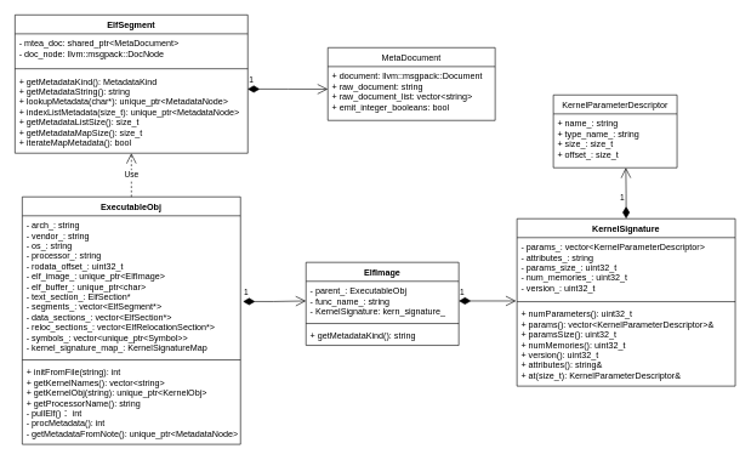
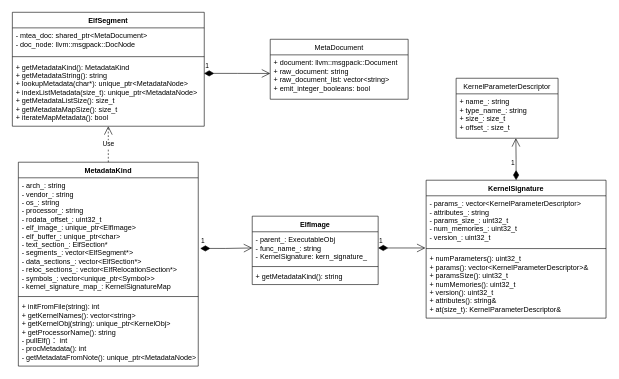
  <mxCell id="0" />
  <mxCell id="1" parent="0" />
  <mxCell id="2" value="ElfImage" style="swimlane;fontStyle=1;align=center;verticalAlign=top;childLayout=stackLayout;horizontal=1;startSize=26;horizontalStack=0;resizeParent=1;resizeParentMax=0;resizeLast=0;collapsible=1;marginBottom=0;" vertex="1" parent="1"><mxGeometry x="420" y="360" width="210" height="114" as="geometry"><mxRectangle x="130" y="130" width="100" height="30" as="alternateBounds" /></mxGeometry></mxCell>
  <mxCell id="3" value="- parent_: ExecutableObj&#10;- func_name_: string&#10;- KernelSignature: kern_signature_" style="text;strokeColor=none;fillColor=none;align=left;verticalAlign=top;spacingLeft=4;spacingRight=4;overflow=hidden;rotatable=0;points=[[0,0.5],[1,0.5]];portConstraint=eastwest;" vertex="1" parent="2"><mxGeometry y="26" width="210" height="54" as="geometry" /></mxCell>
  <mxCell id="4" value="" style="line;strokeWidth=1;fillColor=none;align=left;verticalAlign=middle;spacingTop=-1;spacingLeft=3;spacingRight=3;rotatable=0;labelPosition=right;points=[];portConstraint=eastwest;strokeColor=inherit;" vertex="1" parent="2"><mxGeometry y="80" width="210" height="8" as="geometry" /></mxCell>
  <mxCell id="5" value="+ getMetadataKind(): string" style="text;strokeColor=none;fillColor=none;align=left;verticalAlign=top;spacingLeft=4;spacingRight=4;overflow=hidden;rotatable=0;points=[[0,0.5],[1,0.5]];portConstraint=eastwest;" vertex="1" parent="2"><mxGeometry y="88" width="210" height="26" as="geometry" /></mxCell>
  <mxCell id="6" value="KernelSignature" style="swimlane;fontStyle=1;align=center;verticalAlign=top;childLayout=stackLayout;horizontal=1;startSize=26;horizontalStack=0;resizeParent=1;resizeParentMax=0;resizeLast=0;collapsible=1;marginBottom=0;" vertex="1" parent="1"><mxGeometry x="710" y="300" width="300" height="230" as="geometry" /></mxCell>
  <mxCell id="7" value="- params_: vector&lt;KernelParameterDescriptor&gt;&#10;- attributes_: string&#10;- params_size_: uint32_t&#10;- num_memories_: uint32_t&#10;- version_: uint32_t" style="text;strokeColor=none;fillColor=none;align=left;verticalAlign=top;spacingLeft=4;spacingRight=4;overflow=hidden;rotatable=0;points=[[0,0.5],[1,0.5]];portConstraint=eastwest;" vertex="1" parent="6"><mxGeometry y="26" width="300" height="84" as="geometry" /></mxCell>
  <mxCell id="8" value="" style="line;strokeWidth=1;fillColor=none;align=left;verticalAlign=middle;spacingTop=-1;spacingLeft=3;spacingRight=3;rotatable=0;labelPosition=right;points=[];portConstraint=eastwest;strokeColor=inherit;" vertex="1" parent="6"><mxGeometry y="110" width="300" height="8" as="geometry" /></mxCell>
  <mxCell id="9" value="+ numParameters(): uint32_t&#10;+ params(): vector&lt;KernelParameterDescriptor&gt;&amp;&#10;+ paramsSize(): uint32_t&#10;+ numMemories(): uint32_t&#10;+ version(): uint32_t&#10;+ attributes(): string&amp;&#10;+ at(size_t): KernelParameterDescriptor&amp;&#10;" style="text;strokeColor=none;fillColor=none;align=left;verticalAlign=top;spacingLeft=4;spacingRight=4;overflow=hidden;rotatable=0;points=[[0,0.5],[1,0.5]];portConstraint=eastwest;" vertex="1" parent="6"><mxGeometry y="118" width="300" height="112" as="geometry" /></mxCell>
- <mxCell id="10" value="ExecutableObj" style="swimlane;fontStyle=1;align=center;verticalAlign=top;childLayout=stackLayout;horizontal=1;startSize=26;horizontalStack=0;resizeParent=1;resizeParentMax=0;resizeLast=0;collapsible=1;marginBottom=0;" vertex="1" parent="1"><mxGeometry x="30" y="270" width="300" height="340" as="geometry" /></mxCell>
+ <mxCell id="10" value="MetadataKind" style="swimlane;fontStyle=1;align=center;verticalAlign=top;childLayout=stackLayout;horizontal=1;startSize=26;horizontalStack=0;resizeParent=1;resizeParentMax=0;resizeLast=0;collapsible=1;marginBottom=0;" vertex="1" parent="1"><mxGeometry x="30" y="270" width="300" height="340" as="geometry" /></mxCell>
  <mxCell id="11" value="- arch_: string&#10;- vendor_: string&#10;- os_: string&#10;- processor_: string&#10;- rodata_offset_: uint32_t&#10;- elf_image_: unique_ptr&lt;ElfImage&gt;&#10;- elf_buffer_: unique_ptr&lt;char&gt;&#10;- text_section_: ElfSection*&#10;- segments_: vector&lt;ElfSegment*&gt;&#10;- data_sections_: vector&lt;ElfSection*&gt;&#10;- reloc_sections_: vector&lt;ElfRelocationSection*&gt;&#10;- symbols_: vector&lt;unique_ptr&lt;Symbol&gt;&gt;&#10;- kernel_signature_map_: KernelSignatureMap&#10;" style="text;strokeColor=none;fillColor=none;align=left;verticalAlign=top;spacingLeft=4;spacingRight=4;overflow=hidden;rotatable=0;points=[[0,0.5],[1,0.5]];portConstraint=eastwest;" vertex="1" parent="10"><mxGeometry y="26" width="300" height="194" as="geometry" /></mxCell>
  <mxCell id="12" value="" style="line;strokeWidth=1;fillColor=none;align=left;verticalAlign=middle;spacingTop=-1;spacingLeft=3;spacingRight=3;rotatable=0;labelPosition=right;points=[];portConstraint=eastwest;strokeColor=inherit;" vertex="1" parent="10"><mxGeometry y="220" width="300" height="8" as="geometry" /></mxCell>
  <mxCell id="13" value="+ initFromFile(string): int&#10;+ getKernelNames(): vector&lt;string&gt;&#10;+ getKernelObj(string): unique_ptr&lt;KernelObj&gt;&#10;+ getProcessorName(): string&#10;- pullElf()： int&#10;- procMetadata(): int&#10;- getMetadataFromNote(): unique_ptr&lt;MetadataNode&gt;&#10;&#10;" style="text;strokeColor=none;fillColor=none;align=left;verticalAlign=top;spacingLeft=4;spacingRight=4;overflow=hidden;rotatable=0;points=[[0,0.5],[1,0.5]];portConstraint=eastwest;" vertex="1" parent="10"><mxGeometry y="228" width="300" height="112" as="geometry" /></mxCell>
  <mxCell id="14" value="ElfSegment" style="swimlane;fontStyle=1;align=center;verticalAlign=top;childLayout=stackLayout;horizontal=1;startSize=26;horizontalStack=0;resizeParent=1;resizeParentMax=0;resizeLast=0;collapsible=1;marginBottom=0;" vertex="1" parent="1"><mxGeometry x="20" y="20" width="320" height="190" as="geometry" /></mxCell>
  <mxCell id="15" value="- mtea_doc: shared_ptr&lt;MetaDocument&gt;&#10;- doc_node: llvm::msgpack::DocNode" style="text;strokeColor=none;fillColor=none;align=left;verticalAlign=top;spacingLeft=4;spacingRight=4;overflow=hidden;rotatable=0;points=[[0,0.5],[1,0.5]];portConstraint=eastwest;" vertex="1" parent="14"><mxGeometry y="26" width="320" height="44" as="geometry" /></mxCell>
  <mxCell id="16" value="" style="line;strokeWidth=1;fillColor=none;align=left;verticalAlign=middle;spacingTop=-1;spacingLeft=3;spacingRight=3;rotatable=0;labelPosition=right;points=[];portConstraint=eastwest;strokeColor=inherit;" vertex="1" parent="14"><mxGeometry y="70" width="320" height="8" as="geometry" /></mxCell>
  <mxCell id="17" value="+ getMetadataKind(): MetadataKind&#10;+ getMetadataString(): string&#10;+ lookupMetadata(char*): unique_ptr&lt;MetadataNode&gt;&#10;+ indexListMetadata(size_t): unique_ptr&lt;MetadataNode&gt;&#10;+ getMetadataListSize(): size_t&#10;+ getMetadataMapSize(): size_t&#10;+ iterateMapMetadata(): bool&#10;" style="text;strokeColor=none;fillColor=none;align=left;verticalAlign=top;spacingLeft=4;spacingRight=4;overflow=hidden;rotatable=0;points=[[0,0.5],[1,0.5]];portConstraint=eastwest;" vertex="1" parent="14"><mxGeometry y="78" width="320" height="112" as="geometry" /></mxCell>
  <mxCell id="18" value="MetaDocument" style="swimlane;fontStyle=0;childLayout=stackLayout;horizontal=1;startSize=26;fillColor=none;horizontalStack=0;resizeParent=1;resizeParentMax=0;resizeLast=0;collapsible=1;marginBottom=0;" vertex="1" parent="1"><mxGeometry x="450" y="65" width="230" height="100" as="geometry" /></mxCell>
  <mxCell id="19" value="+ document: llvm::msgpack::Document&#10;+ raw_document: string&#10;+ raw_document_list: vector&lt;string&gt;&#10;+ emit_integer_booleans: bool" style="text;strokeColor=none;fillColor=none;align=left;verticalAlign=top;spacingLeft=4;spacingRight=4;overflow=hidden;rotatable=0;points=[[0,0.5],[1,0.5]];portConstraint=eastwest;" vertex="1" parent="18"><mxGeometry y="26" width="230" height="74" as="geometry" /></mxCell>
  <mxCell id="20" value="KernelParameterDescriptor" style="swimlane;fontStyle=0;childLayout=stackLayout;horizontal=1;startSize=26;fillColor=none;horizontalStack=0;resizeParent=1;resizeParentMax=0;resizeLast=0;collapsible=1;marginBottom=0;" vertex="1" parent="1"><mxGeometry x="760" y="130" width="170" height="100" as="geometry" /></mxCell>
  <mxCell id="21" value="+ name_: string&#10;+ type_name_: string&#10;+ size_: size_t&#10;+ offset_: size_t" style="text;strokeColor=none;fillColor=none;align=left;verticalAlign=top;spacingLeft=4;spacingRight=4;overflow=hidden;rotatable=0;points=[[0,0.5],[1,0.5]];portConstraint=eastwest;" vertex="1" parent="20"><mxGeometry y="26" width="170" height="74" as="geometry" /></mxCell>
  <mxCell id="22" value="1" style="endArrow=open;html=1;endSize=12;startArrow=diamondThin;startSize=14;startFill=1;edgeStyle=orthogonalEdgeStyle;align=left;verticalAlign=bottom;rounded=0;exitX=1.011;exitY=0.607;exitDx=0;exitDy=0;exitPerimeter=0;" edge="1" parent="1" source="11" target="3"><mxGeometry x="-1" y="3" relative="1" as="geometry"><mxPoint x="350" y="430" as="sourcePoint" /><mxPoint x="20" y="690" as="targetPoint" /></mxGeometry></mxCell>
  <mxCell id="23" value="1" style="endArrow=open;html=1;endSize=12;startArrow=diamondThin;startSize=14;startFill=1;edgeStyle=orthogonalEdgeStyle;align=left;verticalAlign=bottom;rounded=0;exitX=1;exitY=0.5;exitDx=0;exitDy=0;entryX=-0.004;entryY=1.036;entryDx=0;entryDy=0;entryPerimeter=0;" edge="1" parent="1" source="3" target="7"><mxGeometry x="-1" y="3" relative="1" as="geometry"><mxPoint x="640" y="610" as="sourcePoint" /><mxPoint x="700" y="413" as="targetPoint" /></mxGeometry></mxCell>
  <mxCell id="24" value="1" style="endArrow=open;html=1;endSize=12;startArrow=diamondThin;startSize=14;startFill=1;edgeStyle=orthogonalEdgeStyle;align=left;verticalAlign=bottom;rounded=0;exitX=0.5;exitY=0;exitDx=0;exitDy=0;entryX=0.586;entryY=0.999;entryDx=0;entryDy=0;entryPerimeter=0;" edge="1" parent="1" source="6" target="21"><mxGeometry x="-0.432" y="10" relative="1" as="geometry"><mxPoint x="350" y="340" as="sourcePoint" /><mxPoint x="510" y="340" as="targetPoint" /><mxPoint as="offset" /></mxGeometry></mxCell>
  <mxCell id="25" value="Use" style="endArrow=open;endSize=12;dashed=1;html=1;rounded=0;exitX=0.5;exitY=0;exitDx=0;exitDy=0;" edge="1" parent="1" source="10" target="17"><mxGeometry width="160" relative="1" as="geometry"><mxPoint x="160" y="200" as="sourcePoint" /><mxPoint x="320" y="200" as="targetPoint" /></mxGeometry></mxCell>
  <mxCell id="26" value="1" style="endArrow=open;html=1;endSize=12;startArrow=diamondThin;startSize=14;startFill=1;edgeStyle=orthogonalEdgeStyle;align=left;verticalAlign=bottom;rounded=0;exitX=0.999;exitY=0.213;exitDx=0;exitDy=0;exitPerimeter=0;" edge="1" parent="1" source="17"><mxGeometry x="-1" y="3" relative="1" as="geometry"><mxPoint x="440" y="-170" as="sourcePoint" /><mxPoint x="450" y="122" as="targetPoint" /></mxGeometry></mxCell>
